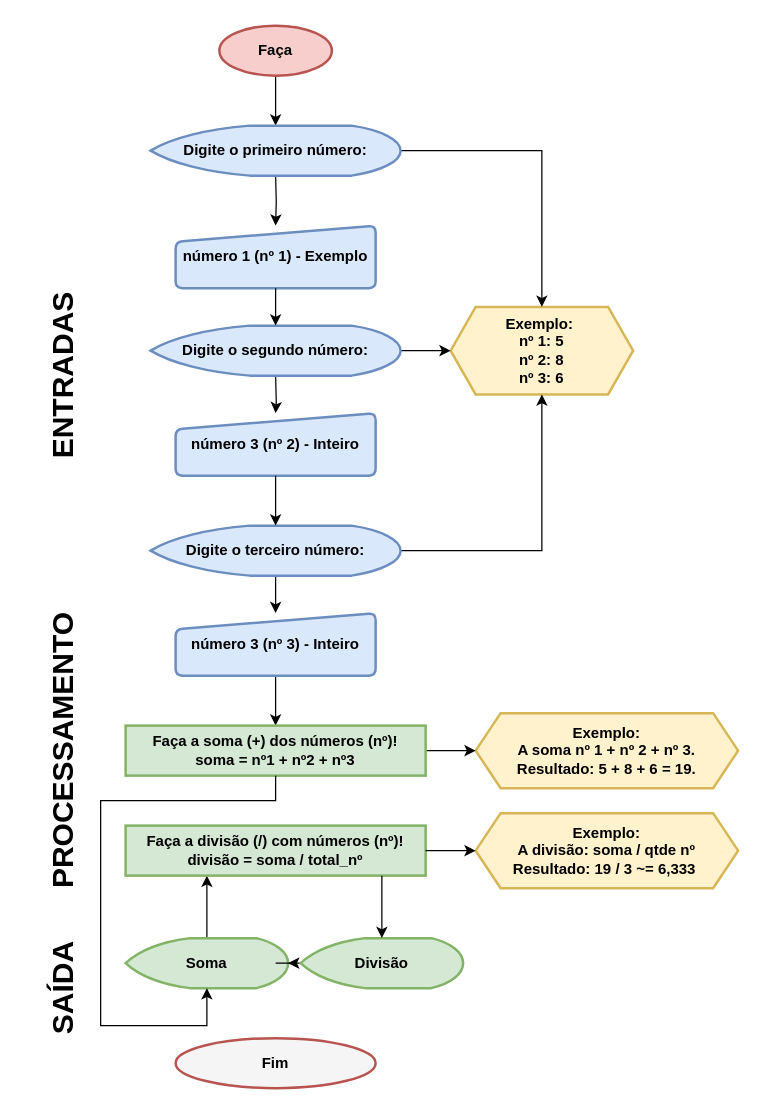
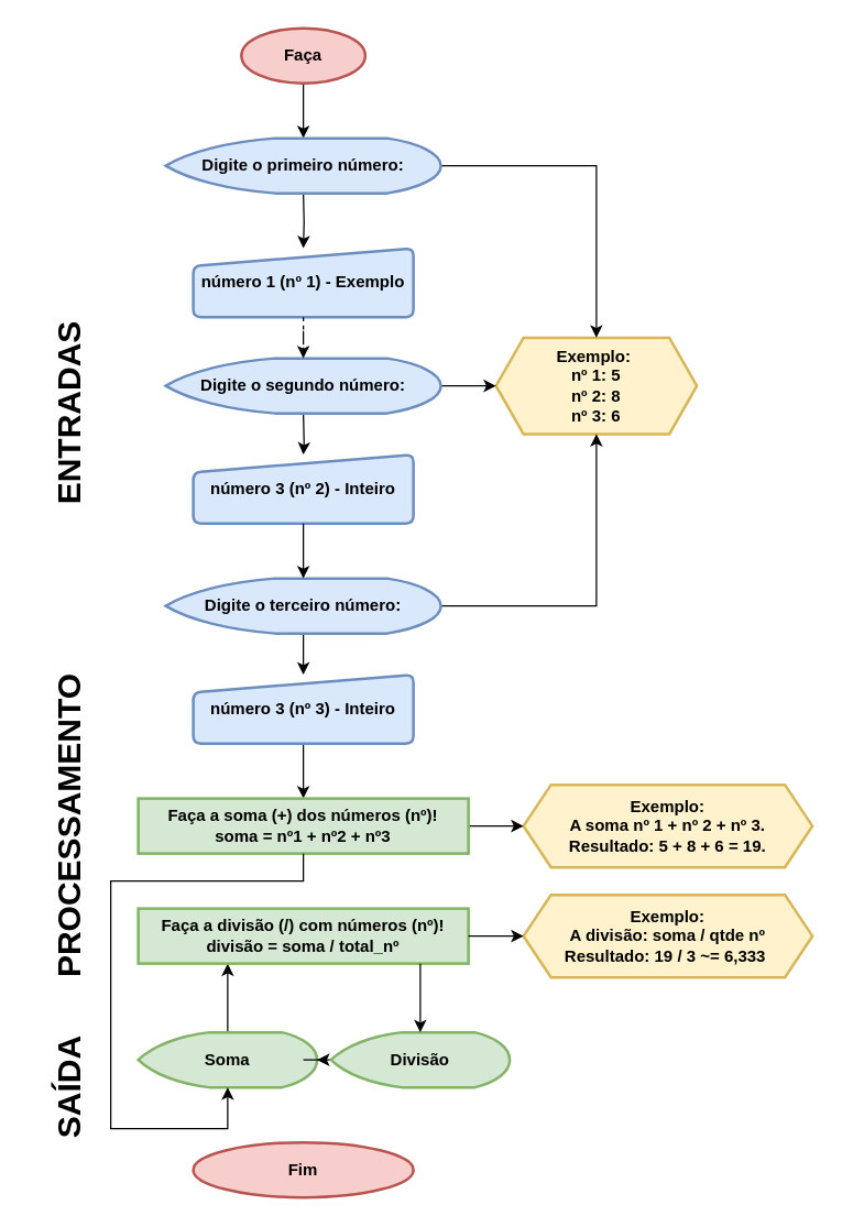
  <mxCell id="0" />
  <mxCell id="1" parent="0" />
  <mxCell id="2" value="" style="edgeStyle=orthogonalEdgeStyle;rounded=0;orthogonalLoop=1;jettySize=auto;html=1;" edge="1" parent="1" source="3"><mxGeometry relative="1" as="geometry"><mxPoint x="220" y="100" as="targetPoint" /></mxGeometry></mxCell>
  <mxCell id="3" value="&lt;b&gt;Faça&lt;/b&gt;" style="strokeWidth=2;html=1;shape=mxgraph.flowchart.start_1;whiteSpace=wrap;fillColor=#f8cecc;strokeColor=#b85450;" vertex="1" parent="1"><mxGeometry x="175" y="20" width="90" height="40" as="geometry" /></mxCell>
  <mxCell id="4" style="edgeStyle=orthogonalEdgeStyle;rounded=0;orthogonalLoop=1;jettySize=auto;html=1;" edge="1" parent="1" target="11"><mxGeometry relative="1" as="geometry"><mxPoint x="220" y="140" as="sourcePoint" /></mxGeometry></mxCell>
  <mxCell id="5" style="edgeStyle=orthogonalEdgeStyle;rounded=0;orthogonalLoop=1;jettySize=auto;html=1;" edge="1" parent="1" target="12"><mxGeometry relative="1" as="geometry"><mxPoint x="220" y="300" as="sourcePoint" /></mxGeometry></mxCell>
  <mxCell id="6" style="edgeStyle=orthogonalEdgeStyle;rounded=0;orthogonalLoop=1;jettySize=auto;html=1;entryX=0.5;entryY=0;entryDx=0;entryDy=0;" edge="1" parent="1" target="14"><mxGeometry relative="1" as="geometry"><mxPoint x="220" y="460" as="sourcePoint" /></mxGeometry></mxCell>
- <mxCell id="7" value="&lt;b&gt;Fim&lt;/b&gt;" style="ellipse;whiteSpace=wrap;html=1;fillColor=#f5f5f5;strokeColor=#b85450;rounded=1;arcSize=14;strokeWidth=2;" vertex="1" parent="1"><mxGeometry x="140" y="830" width="160" height="40" as="geometry" /></mxCell>
+ <mxCell id="7" value="&lt;b&gt;Fim&lt;/b&gt;" style="ellipse;whiteSpace=wrap;html=1;fillColor=#f8cecc;strokeColor=#b85450;rounded=1;arcSize=14;strokeWidth=2;" vertex="1" parent="1"><mxGeometry x="140" y="830" width="160" height="40" as="geometry" /></mxCell>
  <mxCell id="8" value="&lt;b&gt;Exemplo:&amp;nbsp;&lt;br&gt;nº 1: 5&lt;br&gt;nº 2: 8&lt;br&gt;nº 3: 6&lt;/b&gt;" style="shape=hexagon;perimeter=hexagonPerimeter2;whiteSpace=wrap;html=1;fixedSize=1;align=center;strokeWidth=2;fillColor=#fff2cc;strokeColor=#d6b656;" vertex="1" parent="1"><mxGeometry x="360" y="245" width="146" height="70" as="geometry" /></mxCell>
  <mxCell id="9" value="&lt;b&gt;Exemplo:&lt;br&gt;A soma nº 1 + nº 2 + nº 3.&lt;br&gt;Resultado:&amp;nbsp;&lt;/b&gt;&lt;b style=&quot;border-color: var(--border-color);&quot;&gt;5 + 8 + 6 = 19.&lt;/b&gt;&lt;b&gt;&lt;br&gt;&lt;/b&gt;" style="shape=hexagon;perimeter=hexagonPerimeter2;whiteSpace=wrap;html=1;fixedSize=1;align=center;strokeWidth=2;fillColor=#fff2cc;strokeColor=#d6b656;" vertex="1" parent="1"><mxGeometry x="380" y="570" width="210" height="60" as="geometry" /></mxCell>
  <mxCell id="10" value="&lt;b&gt;Exemplo:&lt;br&gt;A divisão: soma / qtde nº&lt;br&gt;Resultado:&amp;nbsp;&lt;/b&gt;&lt;b style=&quot;border-color: var(--border-color);&quot;&gt;19 / 3 ~= 6,333&amp;nbsp;&lt;/b&gt;&lt;b&gt;&lt;br&gt;&lt;/b&gt;" style="shape=hexagon;perimeter=hexagonPerimeter2;whiteSpace=wrap;html=1;fixedSize=1;align=center;strokeWidth=2;fillColor=#fff2cc;strokeColor=#d6b656;" vertex="1" parent="1"><mxGeometry x="380" y="650" width="210" height="60" as="geometry" /></mxCell>
  <mxCell id="11" value="&lt;b&gt;número 1 (nº 1) - Exemplo&lt;/b&gt;" style="html=1;strokeWidth=2;shape=manualInput;whiteSpace=wrap;rounded=1;size=13;arcSize=11;fillColor=#dae8fc;strokeColor=#6c8ebf;align=center;" vertex="1" parent="1"><mxGeometry x="140" y="180" width="160" height="50" as="geometry" /></mxCell>
  <mxCell id="12" value="&lt;b style=&quot;border-color: var(--border-color);&quot;&gt;número 3 (nº 2) - Inteiro&lt;/b&gt;" style="html=1;strokeWidth=2;shape=manualInput;whiteSpace=wrap;rounded=1;size=13;arcSize=11;fillColor=#dae8fc;strokeColor=#6c8ebf;" vertex="1" parent="1"><mxGeometry x="140" y="330" width="160" height="50" as="geometry" /></mxCell>
  <mxCell id="13" style="edgeStyle=orthogonalEdgeStyle;rounded=0;orthogonalLoop=1;jettySize=auto;html=1;entryX=0.5;entryY=0;entryDx=0;entryDy=0;" edge="1" parent="1" source="14" target="20"><mxGeometry relative="1" as="geometry" /></mxCell>
  <mxCell id="14" value="&lt;b style=&quot;border-color: var(--border-color);&quot;&gt;número 3 (nº 3) - Inteiro&lt;/b&gt;" style="html=1;strokeWidth=2;shape=manualInput;whiteSpace=wrap;rounded=1;size=13;arcSize=11;fillColor=#dae8fc;strokeColor=#6c8ebf;" vertex="1" parent="1"><mxGeometry x="140" y="490" width="160" height="50" as="geometry" /></mxCell>
  <mxCell id="15" style="edgeStyle=orthogonalEdgeStyle;rounded=0;orthogonalLoop=1;jettySize=auto;html=1;" edge="1" parent="1" source="16" target="21"><mxGeometry relative="1" as="geometry"><mxPoint x="165" y="710" as="targetPoint" /><Array as="points"><mxPoint x="165" y="720" /><mxPoint x="165" y="720" /></Array></mxGeometry></mxCell>
  <mxCell id="16" value="&lt;b&gt;Soma&lt;/b&gt;" style="strokeWidth=2;html=1;shape=mxgraph.flowchart.display;whiteSpace=wrap;fillColor=#d5e8d4;strokeColor=#82b366;" vertex="1" parent="1"><mxGeometry x="100" y="750" width="130" height="40" as="geometry" /></mxCell>
  <mxCell id="17" style="edgeStyle=orthogonalEdgeStyle;rounded=0;orthogonalLoop=1;jettySize=auto;html=1;" edge="1" parent="1" source="18" target="16"><mxGeometry relative="1" as="geometry" /></mxCell>
  <mxCell id="18" value="&lt;b&gt;Divisão&lt;/b&gt;" style="strokeWidth=2;html=1;shape=mxgraph.flowchart.display;whiteSpace=wrap;fillColor=#d5e8d4;strokeColor=#82b366;" vertex="1" parent="1"><mxGeometry x="240" y="750" width="130" height="40" as="geometry" /></mxCell>
  <mxCell id="19" style="edgeStyle=orthogonalEdgeStyle;rounded=0;orthogonalLoop=1;jettySize=auto;html=1;entryX=0;entryY=0.5;entryDx=0;entryDy=0;" edge="1" parent="1" source="20" target="9"><mxGeometry relative="1" as="geometry" /></mxCell>
  <mxCell id="20" value="&lt;span style=&quot;border-color: var(--border-color);&quot;&gt;&lt;b&gt;Faça a soma (+) dos números (nº&lt;/b&gt;&lt;/span&gt;&lt;span style=&quot;border-color: var(--border-color);&quot;&gt;&lt;b&gt;)!&lt;br&gt;soma = nº1 + nº2 + nº3&lt;/b&gt;&lt;br&gt;&lt;/span&gt;" style="rounded=1;whiteSpace=wrap;html=1;absoluteArcSize=1;arcSize=0;strokeWidth=2;fillColor=#d5e8d4;strokeColor=#82b366;" vertex="1" parent="1"><mxGeometry x="100" y="580" width="240" height="40" as="geometry" /></mxCell>
  <mxCell id="21" value="&lt;b&gt;&lt;span style=&quot;border-color: var(--border-color);&quot;&gt;Faça a divisão (/) com números (nº)!&lt;br&gt;&lt;/span&gt;divisão = soma / total_nº&lt;/b&gt;" style="rounded=1;whiteSpace=wrap;html=1;absoluteArcSize=1;arcSize=0;strokeWidth=2;fillColor=#d5e8d4;strokeColor=#82b366;" vertex="1" parent="1"><mxGeometry x="100" y="660" width="240" height="40" as="geometry" /></mxCell>
  <mxCell id="22" style="edgeStyle=orthogonalEdgeStyle;rounded=0;orthogonalLoop=1;jettySize=auto;html=1;entryX=0;entryY=0.5;entryDx=0;entryDy=0;" edge="1" parent="1" source="21" target="10"><mxGeometry relative="1" as="geometry"><mxPoint x="360" y="760" as="targetPoint" /></mxGeometry></mxCell>
  <mxCell id="23" value="&lt;font style=&quot;font-size: 24px;&quot;&gt;&lt;b&gt;ENTRADAS&lt;/b&gt;&lt;/font&gt;" style="text;strokeColor=none;align=center;fillColor=none;html=1;verticalAlign=middle;whiteSpace=wrap;rounded=0;rotation=-90;" vertex="1" parent="1"><mxGeometry x="20" y="285" width="60" height="30" as="geometry" /></mxCell>
  <mxCell id="24" value="&lt;font style=&quot;font-size: 24px;&quot;&gt;&lt;b&gt;PROCESSAMENTO&lt;br&gt;&lt;/b&gt;&lt;/font&gt;" style="text;strokeColor=none;align=center;fillColor=none;html=1;verticalAlign=middle;whiteSpace=wrap;rounded=0;rotation=-90;" vertex="1" parent="1"><mxGeometry x="20" y="585" width="60" height="30" as="geometry" /></mxCell>
  <mxCell id="25" style="edgeStyle=orthogonalEdgeStyle;rounded=0;orthogonalLoop=1;jettySize=auto;html=1;entryX=0.5;entryY=1;entryDx=0;entryDy=0;entryPerimeter=0;" edge="1" parent="1" source="20" target="16"><mxGeometry relative="1" as="geometry"><Array as="points"><mxPoint x="220" y="640" /><mxPoint x="80" y="640" /><mxPoint x="80" y="820" /><mxPoint x="165" y="820" /></Array></mxGeometry></mxCell>
  <mxCell id="26" style="edgeStyle=orthogonalEdgeStyle;rounded=0;orthogonalLoop=1;jettySize=auto;html=1;entryX=0.5;entryY=0;entryDx=0;entryDy=0;entryPerimeter=0;" edge="1" parent="1" source="21" target="18"><mxGeometry relative="1" as="geometry"><Array as="points"><mxPoint x="305" y="720" /><mxPoint x="305" y="720" /></Array></mxGeometry></mxCell>
  <mxCell id="27" value="&lt;font style=&quot;font-size: 24px;&quot;&gt;&lt;b&gt;SAÍDA&lt;br&gt;&lt;/b&gt;&lt;/font&gt;" style="text;strokeColor=none;align=center;fillColor=none;html=1;verticalAlign=middle;whiteSpace=wrap;rounded=0;rotation=-90;" vertex="1" parent="1"><mxGeometry x="20" y="775" width="60" height="30" as="geometry" /></mxCell>
  <mxCell id="28" style="edgeStyle=orthogonalEdgeStyle;rounded=0;orthogonalLoop=1;jettySize=auto;html=1;entryX=0.5;entryY=0;entryDx=0;entryDy=0;" edge="1" parent="1" source="29" target="8"><mxGeometry relative="1" as="geometry" /></mxCell>
  <mxCell id="29" value="&lt;b&gt;Digite o primeiro número:&lt;br&gt;&lt;/b&gt;" style="strokeWidth=2;html=1;shape=mxgraph.flowchart.display;whiteSpace=wrap;fillColor=#dae8fc;strokeColor=#6c8ebf;" vertex="1" parent="1"><mxGeometry x="120" y="100" width="200" height="40" as="geometry" /></mxCell>
  <mxCell id="30" style="edgeStyle=orthogonalEdgeStyle;rounded=0;orthogonalLoop=1;jettySize=auto;html=1;entryX=0;entryY=0.5;entryDx=0;entryDy=0;" edge="1" parent="1" source="31" target="8"><mxGeometry relative="1" as="geometry" /></mxCell>
  <mxCell id="31" value="&lt;b&gt;Digite o segundo número:&lt;br&gt;&lt;/b&gt;" style="strokeWidth=2;html=1;shape=mxgraph.flowchart.display;whiteSpace=wrap;fillColor=#dae8fc;strokeColor=#6c8ebf;" vertex="1" parent="1"><mxGeometry x="120" y="260" width="200" height="40" as="geometry" /></mxCell>
  <mxCell id="32" style="edgeStyle=orthogonalEdgeStyle;rounded=0;orthogonalLoop=1;jettySize=auto;html=1;entryX=0.5;entryY=1;entryDx=0;entryDy=0;" edge="1" parent="1" source="33" target="8"><mxGeometry relative="1" as="geometry" /></mxCell>
  <mxCell id="33" value="&lt;b&gt;Digite o terceiro número:&lt;br&gt;&lt;/b&gt;" style="strokeWidth=2;html=1;shape=mxgraph.flowchart.display;whiteSpace=wrap;fillColor=#dae8fc;strokeColor=#6c8ebf;" vertex="1" parent="1"><mxGeometry x="120" y="420" width="200" height="40" as="geometry" /></mxCell>
- <mxCell id="34" style="edgeStyle=orthogonalEdgeStyle;rounded=0;orthogonalLoop=1;jettySize=auto;html=1;entryX=0.5;entryY=0;entryDx=0;entryDy=0;entryPerimeter=0;" edge="1" parent="1" source="11" target="31"><mxGeometry relative="1" as="geometry" /></mxCell>
+ <mxCell id="34" style="edgeStyle=orthogonalEdgeStyle;rounded=0;orthogonalLoop=1;jettySize=auto;html=1;entryX=0.5;entryY=0;entryDx=0;entryDy=0;entryPerimeter=0;dashed=1;" edge="1" parent="1" source="11" target="31"><mxGeometry relative="1" as="geometry" /></mxCell>
  <mxCell id="35" style="edgeStyle=orthogonalEdgeStyle;rounded=0;orthogonalLoop=1;jettySize=auto;html=1;entryX=0.5;entryY=0;entryDx=0;entryDy=0;entryPerimeter=0;" edge="1" parent="1" source="12" target="33"><mxGeometry relative="1" as="geometry" /></mxCell>
